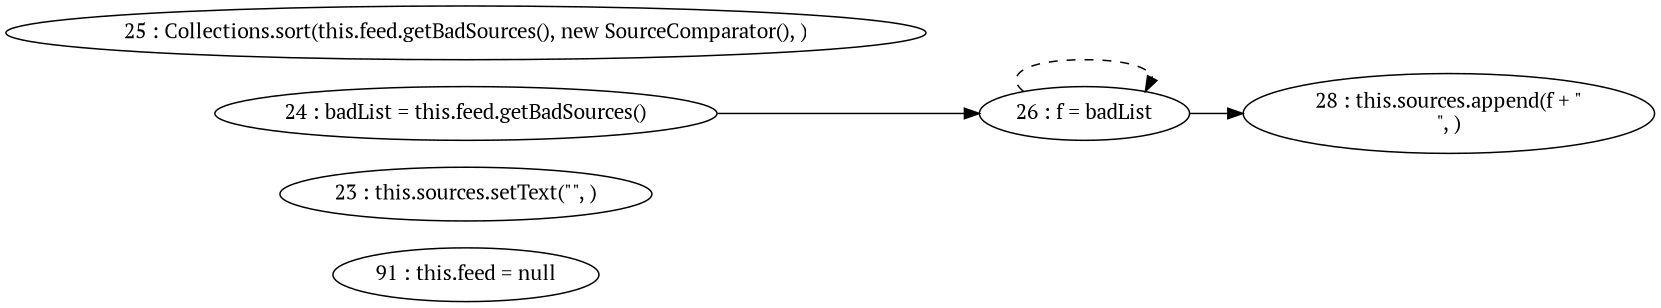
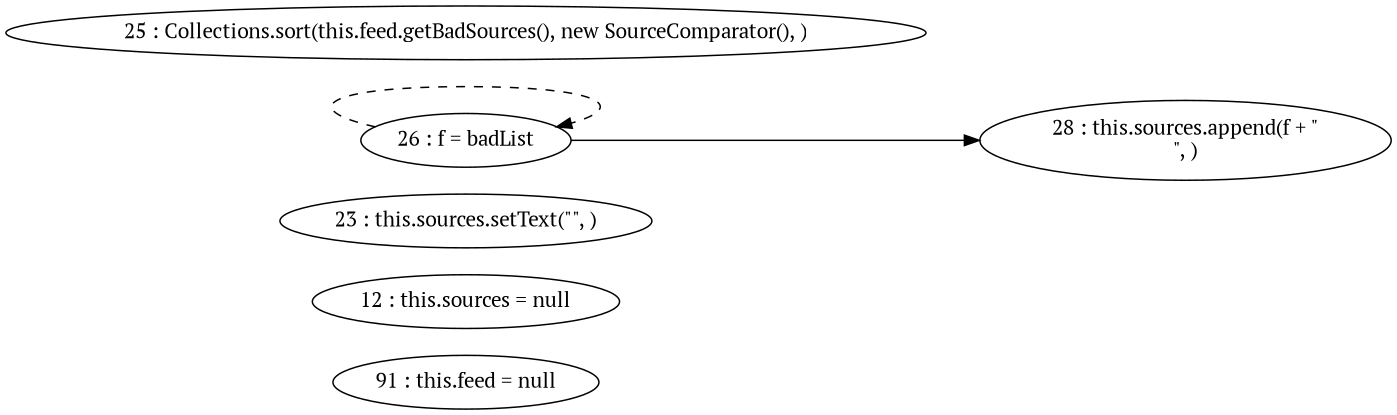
  digraph {
    fontname="PT Serif"
    rankdir=LR
    node [fontname="PT Serif"]
    edge [fontname="PT Serif"]
    n1 [label="91 : this.feed = null"]
+   "12 : this.sources = null"
    "23 : this.sources.setText(\"\", )"
-   "24 : badList = this.feed.getBadSources()"
    "26 : f = badList"
    "28 : this.sources.append(f + \"\n\", )"
    "25 : Collections.sort(this.feed.getBadSources(), new SourceComparator(), )"
-   "24 : badList = this.feed.getBadSources()" -> "26 : f = badList"
    "26 : f = badList" -> "26 : f = badList" [style=dashed]
    "26 : f = badList" -> "28 : this.sources.append(f + \"\n\", )"
  }
